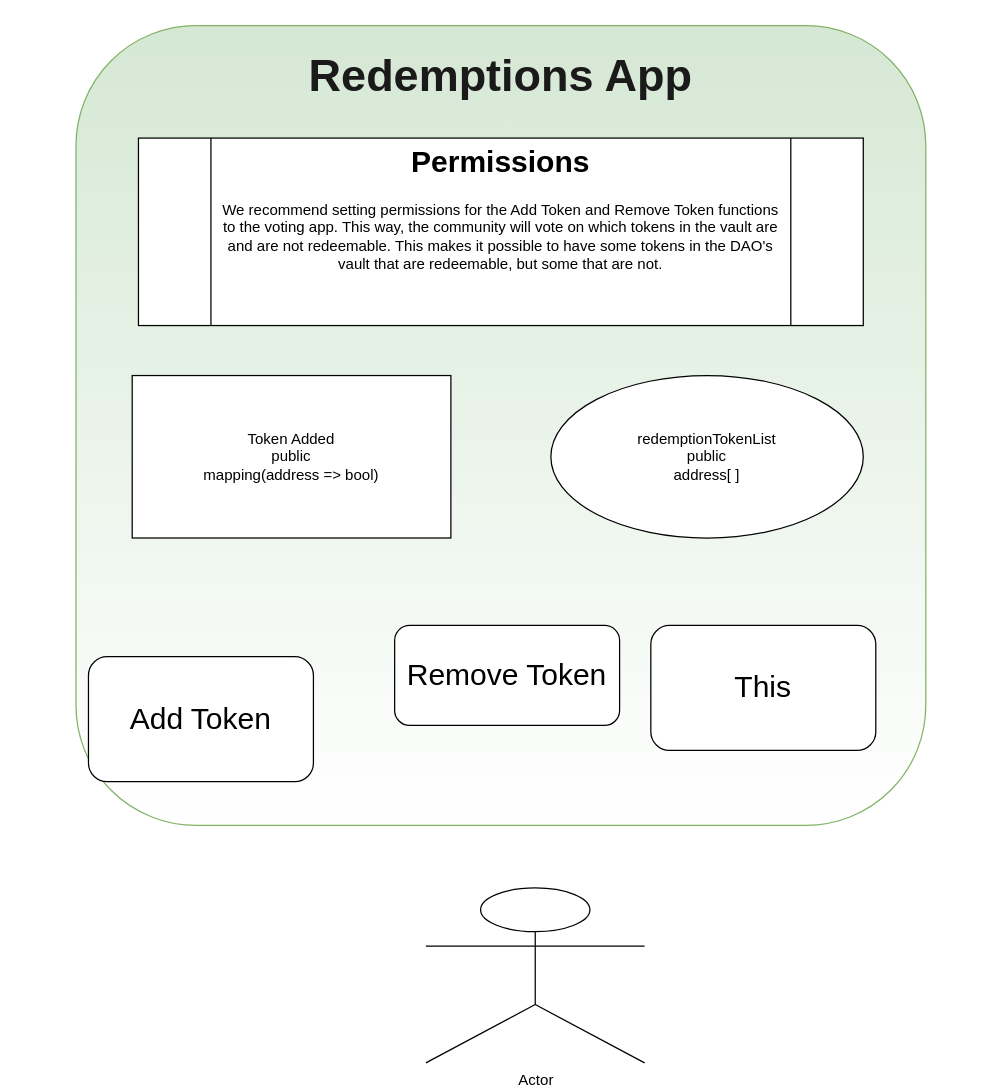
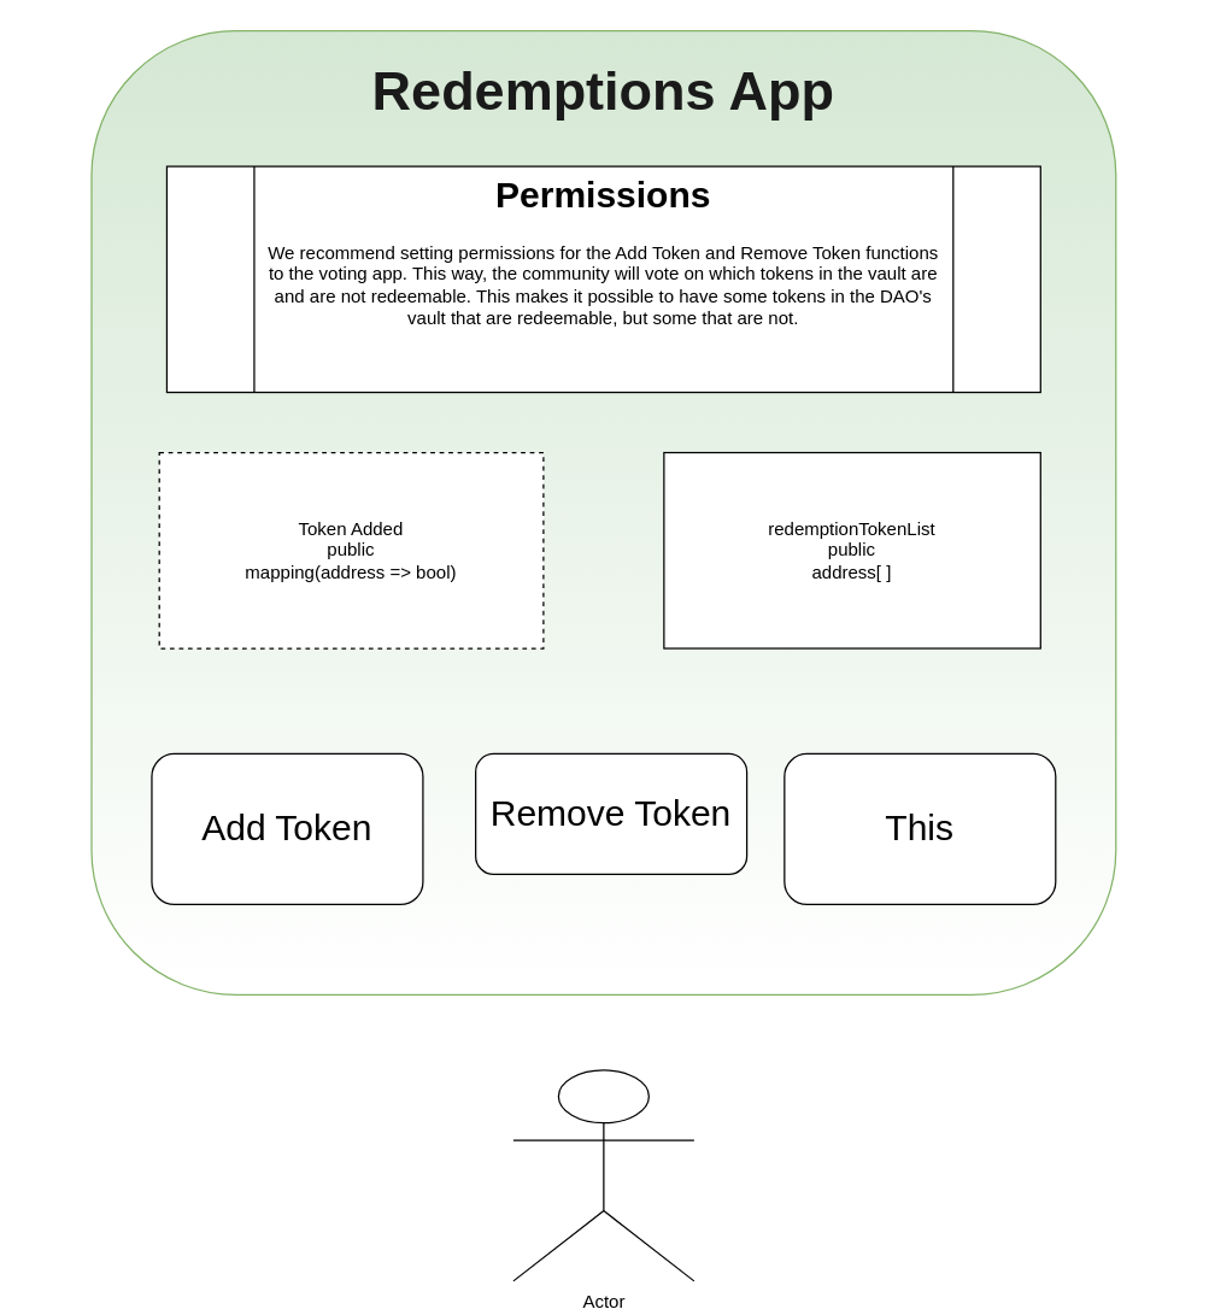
  <mxCell id="0" />
  <mxCell id="1" parent="0" />
  <mxCell id="2" value="" style="rounded=1;whiteSpace=wrap;html=1;fillColor=#d5e8d4;strokeColor=#82b366;gradientColor=#ffffff;" vertex="1" parent="1"><mxGeometry x="60" y="20" width="680" height="640" as="geometry" /></mxCell>
  <mxCell id="3" value="&lt;font style=&quot;font-size: 24px&quot;&gt;This&lt;/font&gt;" style="rounded=1;whiteSpace=wrap;html=1;" vertex="1" parent="1"><mxGeometry x="520" y="500" width="180" height="100" as="geometry" /></mxCell>
- <mxCell id="4" value="&lt;font style=&quot;font-size: 24px&quot;&gt;Add Token&lt;/font&gt;" style="rounded=1;whiteSpace=wrap;html=1;" vertex="1" parent="1"><mxGeometry x="70" y="525" width="180" height="100" as="geometry" /></mxCell>
+ <mxCell id="4" value="&lt;font style=&quot;font-size: 24px&quot;&gt;Add Token&lt;/font&gt;" style="rounded=1;whiteSpace=wrap;html=1;" vertex="1" parent="1"><mxGeometry x="100" y="500" width="180" height="100" as="geometry" /></mxCell>
  <mxCell id="5" value="&lt;font style=&quot;font-size: 36px&quot; color=&quot;#1a1a1a&quot;&gt;&lt;b&gt;Redemptions App&lt;/b&gt;&lt;/font&gt;" style="text;html=1;strokeColor=none;fillColor=none;align=center;verticalAlign=middle;whiteSpace=wrap;rounded=0;" vertex="1" parent="1"><mxGeometry x="20" y="20" width="760" height="80" as="geometry" /></mxCell>
- <mxCell id="6" value="Actor" style="shape=umlActor;verticalLabelPosition=bottom;labelBackgroundColor=#ffffff;verticalAlign=top;html=1;outlineConnect=0;" vertex="1" parent="1"><mxGeometry x="340" y="710" width="175" height="140" as="geometry" /></mxCell>
+ <mxCell id="6" value="Actor" style="shape=umlActor;verticalLabelPosition=bottom;labelBackgroundColor=#ffffff;verticalAlign=top;html=1;outlineConnect=0;" vertex="1" parent="1"><mxGeometry x="340" y="710" width="120" height="140" as="geometry" /></mxCell>
  <mxCell id="7" value="&lt;font style=&quot;font-size: 24px&quot;&gt;Remove Token&lt;br&gt;&lt;/font&gt;" style="rounded=1;whiteSpace=wrap;html=1;" vertex="1" parent="1"><mxGeometry x="315" y="500" width="180" height="80" as="geometry" /></mxCell>
  <mxCell id="8" value="" style="shape=process;whiteSpace=wrap;html=1;backgroundOutline=1;gradientColor=#ffffff;" vertex="1" parent="1"><mxGeometry x="110" y="110" width="580" height="150" as="geometry" /></mxCell>
- <mxCell id="9" value="&lt;span style=&quot;white-space: normal&quot;&gt;Token Added&lt;/span&gt;&lt;br style=&quot;white-space: normal&quot;&gt;&lt;span style=&quot;white-space: normal&quot;&gt;public&lt;/span&gt;&lt;br style=&quot;white-space: normal&quot;&gt;&lt;span class=&quot;pl-c1&quot; style=&quot;white-space: normal&quot;&gt;mapping&lt;/span&gt;&lt;span style=&quot;white-space: normal&quot;&gt;(&lt;/span&gt;&lt;span class=&quot;pl-c1&quot; style=&quot;white-space: normal&quot;&gt;address&lt;/span&gt;&lt;span style=&quot;white-space: normal&quot;&gt;&amp;nbsp;=&amp;gt;&amp;nbsp;&lt;/span&gt;&lt;span class=&quot;pl-c1&quot; style=&quot;white-space: normal&quot;&gt;bool&lt;/span&gt;&lt;span style=&quot;white-space: normal&quot;&gt;)&lt;/span&gt;" style="rounded=0;whiteSpace=wrap;html=1;gradientColor=#ffffff;" vertex="1" parent="1"><mxGeometry x="105" y="300" width="255" height="130" as="geometry" /></mxCell>
- <mxCell id="10" value="&lt;span style=&quot;white-space: normal&quot;&gt;redemptionTokenList&lt;/span&gt;&lt;br style=&quot;white-space: normal&quot;&gt;&lt;span style=&quot;white-space: normal&quot;&gt;public&lt;/span&gt;&lt;br style=&quot;white-space: normal&quot;&gt;&lt;span class=&quot;pl-c1&quot; style=&quot;white-space: normal&quot;&gt;address&lt;/span&gt;&lt;span style=&quot;white-space: normal&quot;&gt;[ ]&lt;/span&gt;" style="ellipse;whiteSpace=wrap;html=1;gradientColor=#ffffff;" vertex="1" parent="1"><mxGeometry x="440" y="300" width="250" height="130" as="geometry" /></mxCell>
+ <mxCell id="9" value="&lt;span style=&quot;white-space: normal&quot;&gt;Token Added&lt;/span&gt;&lt;br style=&quot;white-space: normal&quot;&gt;&lt;span style=&quot;white-space: normal&quot;&gt;public&lt;/span&gt;&lt;br style=&quot;white-space: normal&quot;&gt;&lt;span class=&quot;pl-c1&quot; style=&quot;white-space: normal&quot;&gt;mapping&lt;/span&gt;&lt;span style=&quot;white-space: normal&quot;&gt;(&lt;/span&gt;&lt;span class=&quot;pl-c1&quot; style=&quot;white-space: normal&quot;&gt;address&lt;/span&gt;&lt;span style=&quot;white-space: normal&quot;&gt;&amp;nbsp;=&amp;gt;&amp;nbsp;&lt;/span&gt;&lt;span class=&quot;pl-c1&quot; style=&quot;white-space: normal&quot;&gt;bool&lt;/span&gt;&lt;span style=&quot;white-space: normal&quot;&gt;)&lt;/span&gt;" style="rounded=0;whiteSpace=wrap;html=1;gradientColor=#ffffff;dashed=1;" vertex="1" parent="1"><mxGeometry x="105" y="300" width="255" height="130" as="geometry" /></mxCell>
+ <mxCell id="10" value="&lt;span style=&quot;white-space: normal&quot;&gt;redemptionTokenList&lt;/span&gt;&lt;br style=&quot;white-space: normal&quot;&gt;&lt;span style=&quot;white-space: normal&quot;&gt;public&lt;/span&gt;&lt;br style=&quot;white-space: normal&quot;&gt;&lt;span class=&quot;pl-c1&quot; style=&quot;white-space: normal&quot;&gt;address&lt;/span&gt;&lt;span style=&quot;white-space: normal&quot;&gt;[ ]&lt;/span&gt;" style="rounded=0;whiteSpace=wrap;html=1;gradientColor=#ffffff;" vertex="1" parent="1"><mxGeometry x="440" y="300" width="250" height="130" as="geometry" /></mxCell>
  <mxCell id="11" value="&lt;h1&gt;Permissions&lt;/h1&gt;&lt;p&gt;We recommend setting permissions for the Add Token and Remove Token functions to the voting app. This way, the community will vote on which tokens in the vault are and are not redeemable. This makes it possible to have some tokens in the DAO's vault that are redeemable, but some that are not.&lt;/p&gt;" style="text;html=1;strokeColor=none;fillColor=none;spacing=5;spacingTop=-20;whiteSpace=wrap;overflow=hidden;rounded=0;align=center;" vertex="1" parent="1"><mxGeometry x="170" y="110" width="460" height="150" as="geometry" /></mxCell>
